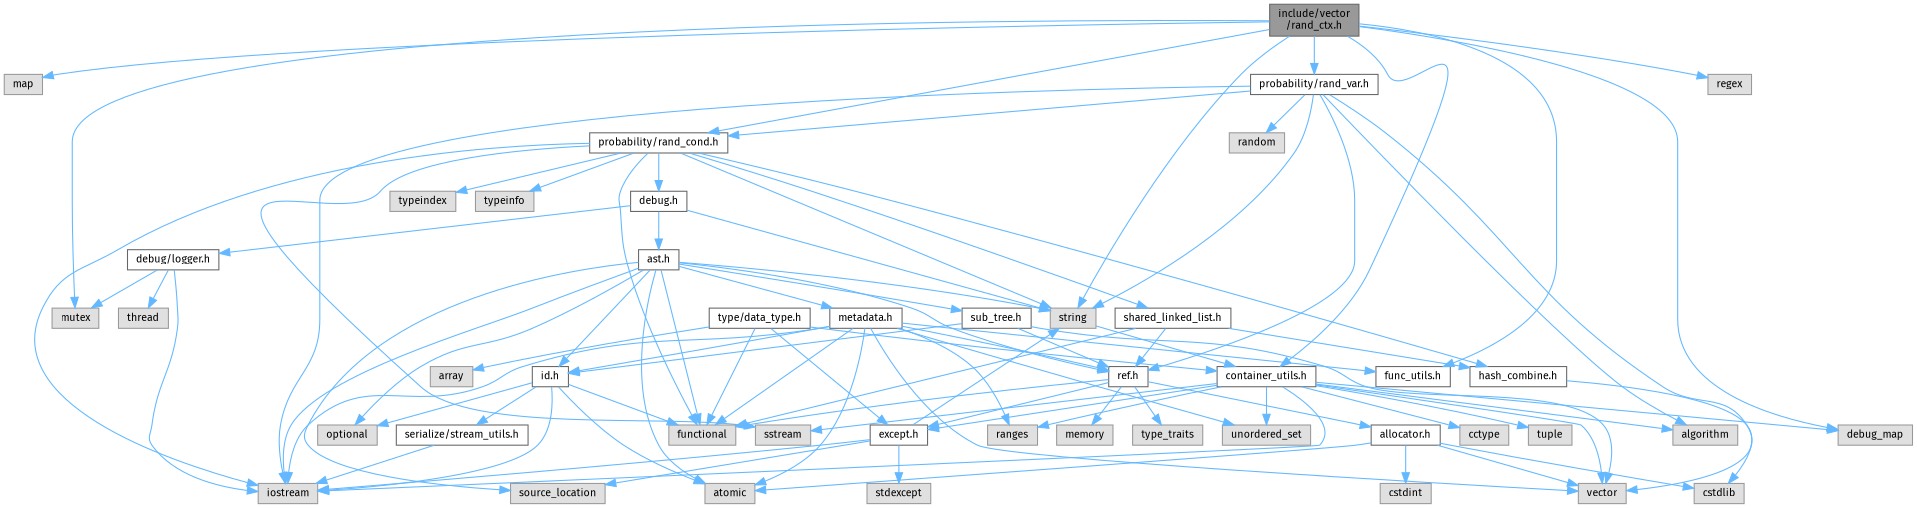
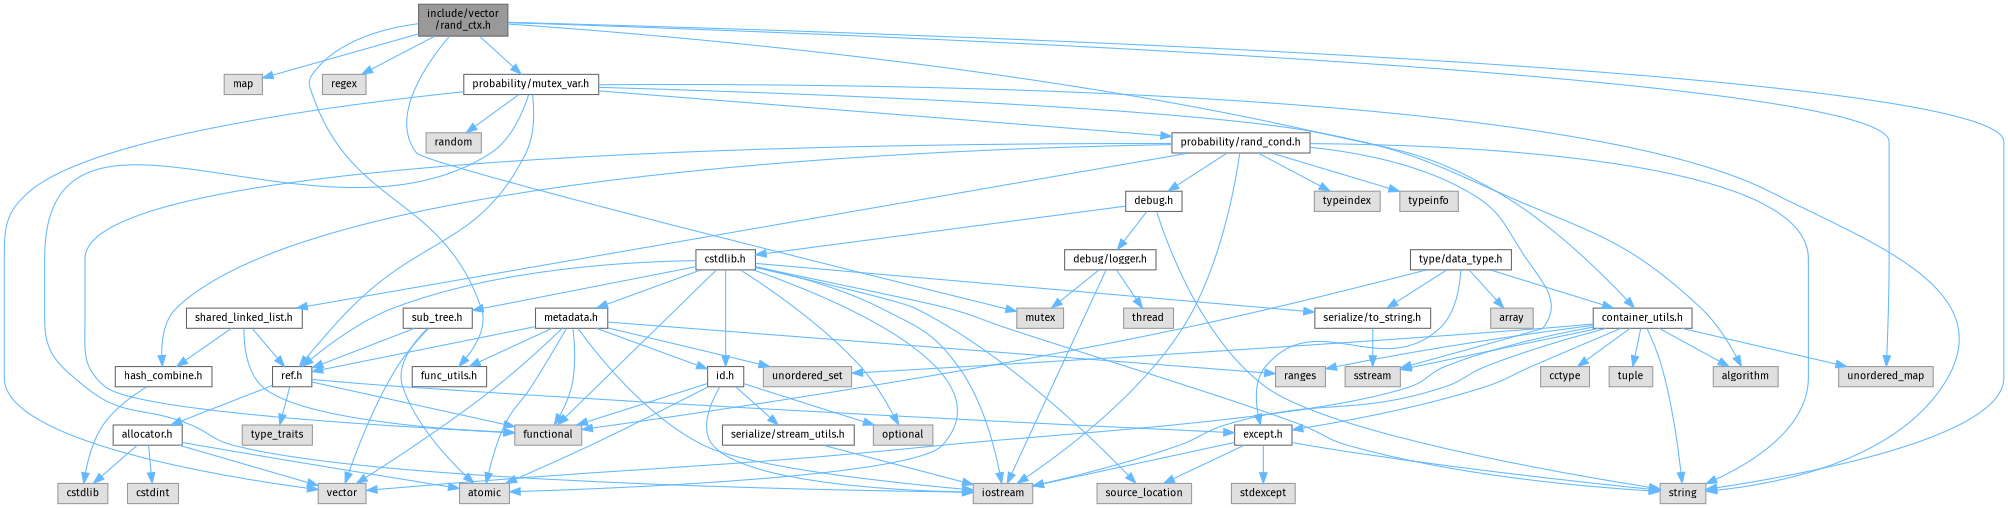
  digraph {
    fontname="Fira Sans"
    node [color=grey60 fillcolor="#E0E0E0" fontname="Fira Sans" fontsize=10 shape=box style=filled]
    edge [color=steelblue1 fontname="Fira Sans" fontsize=10 labelfontname=Helvetica labelfontsize=10 style=solid]
    n1 [color=gray40 fillcolor=grey60 fontcolor=black height=0.2 label="include/vector\l/rand_ctx.h" width=0.4]
    n2 [height=0.2 label=map width=0.4]
    n3 [height=0.2 label=mutex width=0.4]
    n4 [height=0.2 label=regex width=0.4]
    n5 [height=0.2 label=string width=0.4]
-   n6 [height=0.2 label=debug_map width=0.4]
+   n6 [height=0.2 label=unordered_map width=0.4]
    n7 [color=grey40 fillcolor=white height=0.2 label="container_utils.h" width=0.4]
    n8 [color=grey40 fillcolor=white height=0.2 label="func_utils.h" width=0.4]
    n9 [color=grey40 fillcolor=white height=0.2 label="probability/rand_cond.h" width=0.4]
-   n10 [color=grey40 fillcolor=white height=0.2 label="probability/rand_var.h" width=0.4]
+   n10 [color=grey40 fillcolor=white height=0.2 label="probability/mutex_var.h" width=0.4]
    n11 [height=0.2 label=algorithm width=0.4]
    n12 [height=0.2 label=cctype width=0.4]
    n13 [height=0.2 label=iostream width=0.4]
    n14 [height=0.2 label=ranges width=0.4]
    n15 [height=0.2 label=sstream width=0.4]
    n16 [height=0.2 label=tuple width=0.4]
    n17 [height=0.2 label=unordered_set width=0.4]
    n18 [height=0.2 label=vector width=0.4]
    n19 [color=grey40 fillcolor=white height=0.2 label="except.h" width=0.4]
    n20 [height=0.2 label=functional width=0.4]
    n21 [height=0.2 label=typeindex width=0.4]
    n22 [height=0.2 label=typeinfo width=0.4]
    n23 [color=grey40 fillcolor=white height=0.2 label="debug.h" width=0.4]
    n24 [color=grey40 fillcolor=white height=0.2 label="hash_combine.h" width=0.4]
    n25 [color=grey40 fillcolor=white height=0.2 label="shared_linked_list.h" width=0.4]
    n26 [color=grey40 fillcolor=white height=0.2 label="ref.h" width=0.4]
    n27 [height=0.2 label=random width=0.4]
    n28 [height=0.2 label=source_location width=0.4]
    n29 [height=0.2 label=stdexcept width=0.4]
-   n30 [color=grey40 fillcolor=white height=0.2 label="ast.h" width=0.4]
+   n30 [color=grey40 fillcolor=white height=0.2 label="cstdlib.h" width=0.4]
    n31 [color=grey40 fillcolor=white height=0.2 label="debug/logger.h" width=0.4]
    n32 [height=0.2 label=cstdlib width=0.4]
    n33 [height=0.2 label=atomic width=0.4]
    n34 [height=0.2 label=optional width=0.4]
    n35 [color=grey40 fillcolor=white height=0.2 label="id.h" width=0.4]
    n36 [color=grey40 fillcolor=white height=0.2 label="metadata.h" width=0.4]
+   n37 [color=grey40 fillcolor=white height=0.2 label="serialize/to_string.h" width=0.4]
    n38 [color=grey40 fillcolor=white height=0.2 label="sub_tree.h" width=0.4]
    n39 [height=0.2 label=thread width=0.4]
    n40 [color=grey40 fillcolor=white height=0.2 label="serialize/stream_utils.h" width=0.4]
-   n41 [height=0.2 label=memory width=0.4]
    n42 [height=0.2 label=type_traits width=0.4]
    n43 [color=grey40 fillcolor=white height=0.2 label="allocator.h" width=0.4]
    n44 [color=grey40 fillcolor=white height=0.2 label="type/data_type.h" width=0.4]
    n45 [height=0.2 label=array width=0.4]
    n46 [height=0.2 label=cstdint width=0.4]
    n1 -> n2
    n1 -> n3
    n1 -> n4
    n1 -> n5
    n1 -> n6
    n1 -> n7
    n1 -> n8
-   n1 -> n9
    n1 -> n10
-   n5 -> n7
+   n7 -> n5
    n7 -> n6
    n7 -> n11
    n7 -> n12
    n7 -> n13
    n7 -> n14
    n7 -> n15
    n7 -> n16
    n7 -> n17
    n7 -> n18
    n7 -> n19
    n9 -> n5
    n9 -> n13
    n9 -> n15
    n9 -> n20
    n9 -> n21
    n9 -> n22
    n9 -> n23
    n9 -> n24
    n9 -> n25
    n10 -> n5
    n10 -> n9
    n10 -> n11
    n10 -> n13
    n10 -> n18
    n10 -> n26
    n10 -> n27
    n19 -> n5
    n19 -> n13
    n19 -> n28
    n19 -> n29
    n23 -> n5
    n23 -> n30
    n23 -> n31
    n24 -> n32
    n25 -> n20
    n25 -> n24
    n25 -> n26
    n26 -> n19
    n26 -> n20
-   n26 -> n41
    n26 -> n42
    n26 -> n43
    n30 -> n5
    n30 -> n13
    n30 -> n20
    n30 -> n26
    n30 -> n28
    n30 -> n33
    n30 -> n34
    n30 -> n35
    n30 -> n36
+   n30 -> n37
    n30 -> n38
    n31 -> n3
    n31 -> n13
    n31 -> n39
    n35 -> n13
    n35 -> n20
    n35 -> n33
    n35 -> n34
    n35 -> n40
    n36 -> n8
    n36 -> n13
    n36 -> n14
    n36 -> n17
    n36 -> n18
    n36 -> n20
    n36 -> n26
    n36 -> n33
    n36 -> n35
+   n37 -> n15
    n38 -> n18
    n38 -> n26
-   n38 -> n35
+   n38 -> n33
    n40 -> n13
    n43 -> n18
    n43 -> n32
    n43 -> n33
    n43 -> n46
    n44 -> n7
    n44 -> n19
    n44 -> n20
+   n44 -> n37
    n44 -> n45
  }
